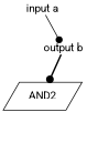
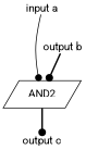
  digraph {
    fontname=Roboto
    node [fontname=Roboto shape=plain]
    edge [arrowhead=dot fontname=Roboto style=bold]
    n1 [label="input a"]
    n2 [label=AND2 shape=parallelogram]
+   n3 [label="output c"]
    n4 [label="output b"]
-   n1 -> n4 [style=solid]
+   n1 -> n2 [style=solid]
+   n2 -> n3
    n4 -> n2
  }
